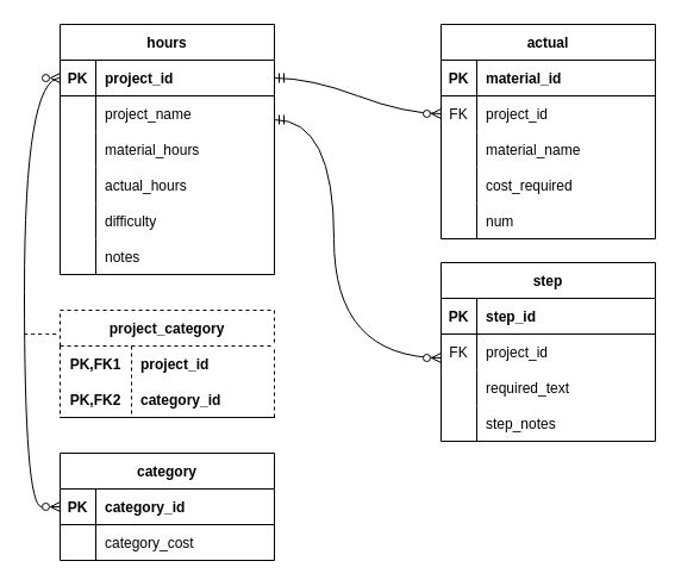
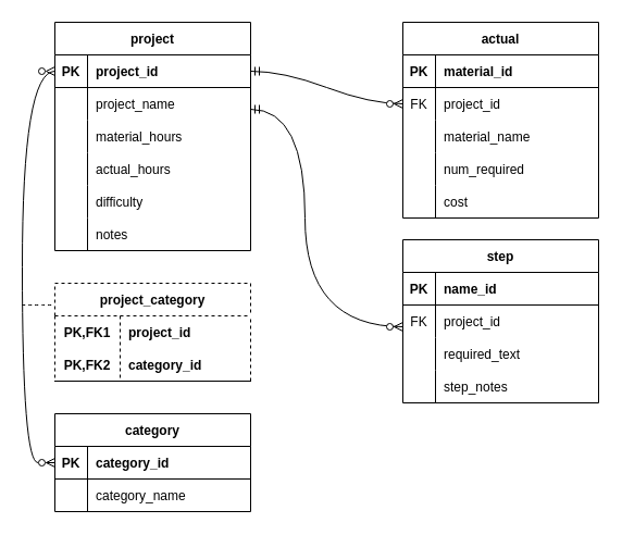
  <mxCell id="0" />
  <mxCell id="1" parent="0" />
- <mxCell id="2" value="hours" style="shape=table;startSize=30;container=1;collapsible=1;childLayout=tableLayout;fixedRows=1;rowLines=0;fontStyle=1;align=center;resizeLast=1;" vertex="1" parent="1"><mxGeometry x="50" y="20" width="180" height="210" as="geometry" /></mxCell>
+ <mxCell id="2" value="project" style="shape=table;startSize=30;container=1;collapsible=1;childLayout=tableLayout;fixedRows=1;rowLines=0;fontStyle=1;align=center;resizeLast=1;" vertex="1" parent="1"><mxGeometry x="50" y="20" width="180" height="210" as="geometry" /></mxCell>
  <mxCell id="3" value="" style="shape=tableRow;horizontal=0;startSize=0;swimlaneHead=0;swimlaneBody=0;fillColor=none;collapsible=0;dropTarget=0;points=[[0,0.5],[1,0.5]];portConstraint=eastwest;top=0;left=0;right=0;bottom=1;" vertex="1" parent="2"><mxGeometry y="30" width="180" height="30" as="geometry" /></mxCell>
  <mxCell id="4" value="PK" style="shape=partialRectangle;connectable=0;fillColor=none;top=0;left=0;bottom=0;right=0;fontStyle=1;overflow=hidden;" vertex="1" parent="3"><mxGeometry width="30" height="30" as="geometry"><mxRectangle width="30" height="30" as="alternateBounds" /></mxGeometry></mxCell>
  <mxCell id="5" value="project_id" style="shape=partialRectangle;connectable=0;fillColor=none;top=0;left=0;bottom=0;right=0;align=left;spacingLeft=6;fontStyle=1;overflow=hidden;" vertex="1" parent="3"><mxGeometry x="30" width="150" height="30" as="geometry"><mxRectangle width="150" height="30" as="alternateBounds" /></mxGeometry></mxCell>
  <mxCell id="6" value="" style="shape=tableRow;horizontal=0;startSize=0;swimlaneHead=0;swimlaneBody=0;fillColor=none;collapsible=0;dropTarget=0;points=[[0,0.5],[1,0.5]];portConstraint=eastwest;top=0;left=0;right=0;bottom=0;" vertex="1" parent="2"><mxGeometry y="60" width="180" height="30" as="geometry" /></mxCell>
  <mxCell id="7" value="" style="shape=partialRectangle;connectable=0;fillColor=none;top=0;left=0;bottom=0;right=0;editable=1;overflow=hidden;" vertex="1" parent="6"><mxGeometry width="30" height="30" as="geometry"><mxRectangle width="30" height="30" as="alternateBounds" /></mxGeometry></mxCell>
  <mxCell id="8" value="project_name" style="shape=partialRectangle;connectable=0;fillColor=none;top=0;left=0;bottom=0;right=0;align=left;spacingLeft=6;overflow=hidden;" vertex="1" parent="6"><mxGeometry x="30" width="150" height="30" as="geometry"><mxRectangle width="150" height="30" as="alternateBounds" /></mxGeometry></mxCell>
  <mxCell id="9" value="" style="shape=tableRow;horizontal=0;startSize=0;swimlaneHead=0;swimlaneBody=0;fillColor=none;collapsible=0;dropTarget=0;points=[[0,0.5],[1,0.5]];portConstraint=eastwest;top=0;left=0;right=0;bottom=0;" vertex="1" parent="2"><mxGeometry y="90" width="180" height="30" as="geometry" /></mxCell>
  <mxCell id="10" value="" style="shape=partialRectangle;connectable=0;fillColor=none;top=0;left=0;bottom=0;right=0;editable=1;overflow=hidden;" vertex="1" parent="9"><mxGeometry width="30" height="30" as="geometry"><mxRectangle width="30" height="30" as="alternateBounds" /></mxGeometry></mxCell>
  <mxCell id="11" value="material_hours" style="shape=partialRectangle;connectable=0;fillColor=none;top=0;left=0;bottom=0;right=0;align=left;spacingLeft=6;overflow=hidden;" vertex="1" parent="9"><mxGeometry x="30" width="150" height="30" as="geometry"><mxRectangle width="150" height="30" as="alternateBounds" /></mxGeometry></mxCell>
  <mxCell id="12" value="" style="shape=tableRow;horizontal=0;startSize=0;swimlaneHead=0;swimlaneBody=0;fillColor=none;collapsible=0;dropTarget=0;points=[[0,0.5],[1,0.5]];portConstraint=eastwest;top=0;left=0;right=0;bottom=0;" vertex="1" parent="2"><mxGeometry y="120" width="180" height="30" as="geometry" /></mxCell>
  <mxCell id="13" value="" style="shape=partialRectangle;connectable=0;fillColor=none;top=0;left=0;bottom=0;right=0;editable=1;overflow=hidden;" vertex="1" parent="12"><mxGeometry width="30" height="30" as="geometry"><mxRectangle width="30" height="30" as="alternateBounds" /></mxGeometry></mxCell>
  <mxCell id="14" value="actual_hours" style="shape=partialRectangle;connectable=0;fillColor=none;top=0;left=0;bottom=0;right=0;align=left;spacingLeft=6;overflow=hidden;" vertex="1" parent="12"><mxGeometry x="30" width="150" height="30" as="geometry"><mxRectangle width="150" height="30" as="alternateBounds" /></mxGeometry></mxCell>
  <mxCell id="15" style="shape=tableRow;horizontal=0;startSize=0;swimlaneHead=0;swimlaneBody=0;fillColor=none;collapsible=0;dropTarget=0;points=[[0,0.5],[1,0.5]];portConstraint=eastwest;top=0;left=0;right=0;bottom=0;" vertex="1" parent="2"><mxGeometry y="150" width="180" height="30" as="geometry" /></mxCell>
  <mxCell id="16" style="shape=partialRectangle;connectable=0;fillColor=none;top=0;left=0;bottom=0;right=0;editable=1;overflow=hidden;" vertex="1" parent="15"><mxGeometry width="30" height="30" as="geometry"><mxRectangle width="30" height="30" as="alternateBounds" /></mxGeometry></mxCell>
  <mxCell id="17" value="difficulty" style="shape=partialRectangle;connectable=0;fillColor=none;top=0;left=0;bottom=0;right=0;align=left;spacingLeft=6;overflow=hidden;" vertex="1" parent="15"><mxGeometry x="30" width="150" height="30" as="geometry"><mxRectangle width="150" height="30" as="alternateBounds" /></mxGeometry></mxCell>
  <mxCell id="18" style="shape=tableRow;horizontal=0;startSize=0;swimlaneHead=0;swimlaneBody=0;fillColor=none;collapsible=0;dropTarget=0;points=[[0,0.5],[1,0.5]];portConstraint=eastwest;top=0;left=0;right=0;bottom=0;" vertex="1" parent="2"><mxGeometry y="180" width="180" height="30" as="geometry" /></mxCell>
  <mxCell id="19" style="shape=partialRectangle;connectable=0;fillColor=none;top=0;left=0;bottom=0;right=0;editable=1;overflow=hidden;" vertex="1" parent="18"><mxGeometry width="30" height="30" as="geometry"><mxRectangle width="30" height="30" as="alternateBounds" /></mxGeometry></mxCell>
  <mxCell id="20" value="notes" style="shape=partialRectangle;connectable=0;fillColor=none;top=0;left=0;bottom=0;right=0;align=left;spacingLeft=6;overflow=hidden;" vertex="1" parent="18"><mxGeometry x="30" width="150" height="30" as="geometry"><mxRectangle width="150" height="30" as="alternateBounds" /></mxGeometry></mxCell>
  <mxCell id="21" value="actual" style="shape=table;startSize=30;container=1;collapsible=1;childLayout=tableLayout;fixedRows=1;rowLines=0;fontStyle=1;align=center;resizeLast=1;" vertex="1" parent="1"><mxGeometry x="370" y="20" width="180" height="180" as="geometry" /></mxCell>
  <mxCell id="22" value="" style="shape=tableRow;horizontal=0;startSize=0;swimlaneHead=0;swimlaneBody=0;fillColor=none;collapsible=0;dropTarget=0;points=[[0,0.5],[1,0.5]];portConstraint=eastwest;top=0;left=0;right=0;bottom=1;" vertex="1" parent="21"><mxGeometry y="30" width="180" height="30" as="geometry" /></mxCell>
  <mxCell id="23" value="PK" style="shape=partialRectangle;connectable=0;fillColor=none;top=0;left=0;bottom=0;right=0;fontStyle=1;overflow=hidden;" vertex="1" parent="22"><mxGeometry width="30" height="30" as="geometry"><mxRectangle width="30" height="30" as="alternateBounds" /></mxGeometry></mxCell>
  <mxCell id="24" value="material_id" style="shape=partialRectangle;connectable=0;fillColor=none;top=0;left=0;bottom=0;right=0;align=left;spacingLeft=6;fontStyle=1;overflow=hidden;" vertex="1" parent="22"><mxGeometry x="30" width="150" height="30" as="geometry"><mxRectangle width="150" height="30" as="alternateBounds" /></mxGeometry></mxCell>
  <mxCell id="25" value="" style="shape=tableRow;horizontal=0;startSize=0;swimlaneHead=0;swimlaneBody=0;fillColor=none;collapsible=0;dropTarget=0;points=[[0,0.5],[1,0.5]];portConstraint=eastwest;top=0;left=0;right=0;bottom=0;" vertex="1" parent="21"><mxGeometry y="60" width="180" height="30" as="geometry" /></mxCell>
  <mxCell id="26" value="FK" style="shape=partialRectangle;connectable=0;fillColor=none;top=0;left=0;bottom=0;right=0;editable=1;overflow=hidden;" vertex="1" parent="25"><mxGeometry width="30" height="30" as="geometry"><mxRectangle width="30" height="30" as="alternateBounds" /></mxGeometry></mxCell>
  <mxCell id="27" value="project_id" style="shape=partialRectangle;connectable=0;fillColor=none;top=0;left=0;bottom=0;right=0;align=left;spacingLeft=6;overflow=hidden;" vertex="1" parent="25"><mxGeometry x="30" width="150" height="30" as="geometry"><mxRectangle width="150" height="30" as="alternateBounds" /></mxGeometry></mxCell>
  <mxCell id="28" value="" style="shape=tableRow;horizontal=0;startSize=0;swimlaneHead=0;swimlaneBody=0;fillColor=none;collapsible=0;dropTarget=0;points=[[0,0.5],[1,0.5]];portConstraint=eastwest;top=0;left=0;right=0;bottom=0;" vertex="1" parent="21"><mxGeometry y="90" width="180" height="30" as="geometry" /></mxCell>
  <mxCell id="29" value="" style="shape=partialRectangle;connectable=0;fillColor=none;top=0;left=0;bottom=0;right=0;editable=1;overflow=hidden;" vertex="1" parent="28"><mxGeometry width="30" height="30" as="geometry"><mxRectangle width="30" height="30" as="alternateBounds" /></mxGeometry></mxCell>
  <mxCell id="30" value="material_name" style="shape=partialRectangle;connectable=0;fillColor=none;top=0;left=0;bottom=0;right=0;align=left;spacingLeft=6;overflow=hidden;" vertex="1" parent="28"><mxGeometry x="30" width="150" height="30" as="geometry"><mxRectangle width="150" height="30" as="alternateBounds" /></mxGeometry></mxCell>
  <mxCell id="31" value="" style="shape=tableRow;horizontal=0;startSize=0;swimlaneHead=0;swimlaneBody=0;fillColor=none;collapsible=0;dropTarget=0;points=[[0,0.5],[1,0.5]];portConstraint=eastwest;top=0;left=0;right=0;bottom=0;" vertex="1" parent="21"><mxGeometry y="120" width="180" height="30" as="geometry" /></mxCell>
  <mxCell id="32" value="" style="shape=partialRectangle;connectable=0;fillColor=none;top=0;left=0;bottom=0;right=0;editable=1;overflow=hidden;" vertex="1" parent="31"><mxGeometry width="30" height="30" as="geometry"><mxRectangle width="30" height="30" as="alternateBounds" /></mxGeometry></mxCell>
- <mxCell id="33" value="cost_required" style="shape=partialRectangle;connectable=0;fillColor=none;top=0;left=0;bottom=0;right=0;align=left;spacingLeft=6;overflow=hidden;" vertex="1" parent="31"><mxGeometry x="30" width="150" height="30" as="geometry"><mxRectangle width="150" height="30" as="alternateBounds" /></mxGeometry></mxCell>
+ <mxCell id="33" value="num_required" style="shape=partialRectangle;connectable=0;fillColor=none;top=0;left=0;bottom=0;right=0;align=left;spacingLeft=6;overflow=hidden;" vertex="1" parent="31"><mxGeometry x="30" width="150" height="30" as="geometry"><mxRectangle width="150" height="30" as="alternateBounds" /></mxGeometry></mxCell>
  <mxCell id="34" style="shape=tableRow;horizontal=0;startSize=0;swimlaneHead=0;swimlaneBody=0;fillColor=none;collapsible=0;dropTarget=0;points=[[0,0.5],[1,0.5]];portConstraint=eastwest;top=0;left=0;right=0;bottom=0;" vertex="1" parent="21"><mxGeometry y="150" width="180" height="30" as="geometry" /></mxCell>
  <mxCell id="35" style="shape=partialRectangle;connectable=0;fillColor=none;top=0;left=0;bottom=0;right=0;editable=1;overflow=hidden;" vertex="1" parent="34"><mxGeometry width="30" height="30" as="geometry"><mxRectangle width="30" height="30" as="alternateBounds" /></mxGeometry></mxCell>
- <mxCell id="36" value="num" style="shape=partialRectangle;connectable=0;fillColor=none;top=0;left=0;bottom=0;right=0;align=left;spacingLeft=6;overflow=hidden;" vertex="1" parent="34"><mxGeometry x="30" width="150" height="30" as="geometry"><mxRectangle width="150" height="30" as="alternateBounds" /></mxGeometry></mxCell>
+ <mxCell id="36" value="cost" style="shape=partialRectangle;connectable=0;fillColor=none;top=0;left=0;bottom=0;right=0;align=left;spacingLeft=6;overflow=hidden;" vertex="1" parent="34"><mxGeometry x="30" width="150" height="30" as="geometry"><mxRectangle width="150" height="30" as="alternateBounds" /></mxGeometry></mxCell>
  <mxCell id="37" value="step" style="shape=table;startSize=30;container=1;collapsible=1;childLayout=tableLayout;fixedRows=1;rowLines=0;fontStyle=1;align=center;resizeLast=1;" vertex="1" parent="1"><mxGeometry x="370" y="220" width="180" height="150" as="geometry" /></mxCell>
  <mxCell id="38" value="" style="shape=tableRow;horizontal=0;startSize=0;swimlaneHead=0;swimlaneBody=0;fillColor=none;collapsible=0;dropTarget=0;points=[[0,0.5],[1,0.5]];portConstraint=eastwest;top=0;left=0;right=0;bottom=1;" vertex="1" parent="37"><mxGeometry y="30" width="180" height="30" as="geometry" /></mxCell>
  <mxCell id="39" value="PK" style="shape=partialRectangle;connectable=0;fillColor=none;top=0;left=0;bottom=0;right=0;fontStyle=1;overflow=hidden;" vertex="1" parent="38"><mxGeometry width="30" height="30" as="geometry"><mxRectangle width="30" height="30" as="alternateBounds" /></mxGeometry></mxCell>
- <mxCell id="40" value="step_id" style="shape=partialRectangle;connectable=0;fillColor=none;top=0;left=0;bottom=0;right=0;align=left;spacingLeft=6;fontStyle=1;overflow=hidden;" vertex="1" parent="38"><mxGeometry x="30" width="150" height="30" as="geometry"><mxRectangle width="150" height="30" as="alternateBounds" /></mxGeometry></mxCell>
+ <mxCell id="40" value="name_id" style="shape=partialRectangle;connectable=0;fillColor=none;top=0;left=0;bottom=0;right=0;align=left;spacingLeft=6;fontStyle=1;overflow=hidden;" vertex="1" parent="38"><mxGeometry x="30" width="150" height="30" as="geometry"><mxRectangle width="150" height="30" as="alternateBounds" /></mxGeometry></mxCell>
  <mxCell id="41" value="" style="shape=tableRow;horizontal=0;startSize=0;swimlaneHead=0;swimlaneBody=0;fillColor=none;collapsible=0;dropTarget=0;points=[[0,0.5],[1,0.5]];portConstraint=eastwest;top=0;left=0;right=0;bottom=0;" vertex="1" parent="37"><mxGeometry y="60" width="180" height="30" as="geometry" /></mxCell>
  <mxCell id="42" value="FK" style="shape=partialRectangle;connectable=0;fillColor=none;top=0;left=0;bottom=0;right=0;editable=1;overflow=hidden;" vertex="1" parent="41"><mxGeometry width="30" height="30" as="geometry"><mxRectangle width="30" height="30" as="alternateBounds" /></mxGeometry></mxCell>
  <mxCell id="43" value="project_id" style="shape=partialRectangle;connectable=0;fillColor=none;top=0;left=0;bottom=0;right=0;align=left;spacingLeft=6;overflow=hidden;" vertex="1" parent="41"><mxGeometry x="30" width="150" height="30" as="geometry"><mxRectangle width="150" height="30" as="alternateBounds" /></mxGeometry></mxCell>
  <mxCell id="44" value="" style="shape=tableRow;horizontal=0;startSize=0;swimlaneHead=0;swimlaneBody=0;fillColor=none;collapsible=0;dropTarget=0;points=[[0,0.5],[1,0.5]];portConstraint=eastwest;top=0;left=0;right=0;bottom=0;" vertex="1" parent="37"><mxGeometry y="90" width="180" height="30" as="geometry" /></mxCell>
  <mxCell id="45" value="" style="shape=partialRectangle;connectable=0;fillColor=none;top=0;left=0;bottom=0;right=0;editable=1;overflow=hidden;" vertex="1" parent="44"><mxGeometry width="30" height="30" as="geometry"><mxRectangle width="30" height="30" as="alternateBounds" /></mxGeometry></mxCell>
  <mxCell id="46" value="required_text" style="shape=partialRectangle;connectable=0;fillColor=none;top=0;left=0;bottom=0;right=0;align=left;spacingLeft=6;overflow=hidden;" vertex="1" parent="44"><mxGeometry x="30" width="150" height="30" as="geometry"><mxRectangle width="150" height="30" as="alternateBounds" /></mxGeometry></mxCell>
  <mxCell id="47" value="" style="shape=tableRow;horizontal=0;startSize=0;swimlaneHead=0;swimlaneBody=0;fillColor=none;collapsible=0;dropTarget=0;points=[[0,0.5],[1,0.5]];portConstraint=eastwest;top=0;left=0;right=0;bottom=0;" vertex="1" parent="37"><mxGeometry y="120" width="180" height="30" as="geometry" /></mxCell>
  <mxCell id="48" value="" style="shape=partialRectangle;connectable=0;fillColor=none;top=0;left=0;bottom=0;right=0;editable=1;overflow=hidden;" vertex="1" parent="47"><mxGeometry width="30" height="30" as="geometry"><mxRectangle width="30" height="30" as="alternateBounds" /></mxGeometry></mxCell>
  <mxCell id="49" value="step_notes" style="shape=partialRectangle;connectable=0;fillColor=none;top=0;left=0;bottom=0;right=0;align=left;spacingLeft=6;overflow=hidden;" vertex="1" parent="47"><mxGeometry x="30" width="150" height="30" as="geometry"><mxRectangle width="150" height="30" as="alternateBounds" /></mxGeometry></mxCell>
  <mxCell id="50" value="project_category" style="shape=table;startSize=30;container=1;collapsible=1;childLayout=tableLayout;fixedRows=1;rowLines=0;fontStyle=1;align=center;resizeLast=1;dashed=1;" vertex="1" parent="1"><mxGeometry x="50" y="260" width="180" height="90" as="geometry" /></mxCell>
  <mxCell id="51" value="" style="shape=tableRow;horizontal=0;startSize=0;swimlaneHead=0;swimlaneBody=0;fillColor=none;collapsible=0;dropTarget=0;points=[[0,0.5],[1,0.5]];portConstraint=eastwest;top=0;left=0;right=0;bottom=0;" vertex="1" parent="50"><mxGeometry y="30" width="180" height="30" as="geometry" /></mxCell>
  <mxCell id="52" value="PK,FK1" style="shape=partialRectangle;connectable=0;fillColor=none;top=0;left=0;bottom=0;right=0;fontStyle=1;overflow=hidden;dashed=1;" vertex="1" parent="51"><mxGeometry width="60" height="30" as="geometry"><mxRectangle width="60" height="30" as="alternateBounds" /></mxGeometry></mxCell>
  <mxCell id="53" value="project_id" style="shape=partialRectangle;connectable=0;fillColor=none;top=0;left=0;bottom=0;right=0;align=left;spacingLeft=6;fontStyle=1;overflow=hidden;" vertex="1" parent="51"><mxGeometry x="60" width="120" height="30" as="geometry"><mxRectangle width="120" height="30" as="alternateBounds" /></mxGeometry></mxCell>
  <mxCell id="54" value="" style="shape=tableRow;horizontal=0;startSize=0;swimlaneHead=0;swimlaneBody=0;fillColor=none;collapsible=0;dropTarget=0;points=[[0,0.5],[1,0.5]];portConstraint=eastwest;top=0;left=0;right=0;bottom=1;" vertex="1" parent="50"><mxGeometry y="60" width="180" height="30" as="geometry" /></mxCell>
  <mxCell id="55" value="PK,FK2" style="shape=partialRectangle;connectable=0;fillColor=none;top=0;left=0;bottom=0;right=0;fontStyle=1;overflow=hidden;dashed=1;" vertex="1" parent="54"><mxGeometry width="60" height="30" as="geometry"><mxRectangle width="60" height="30" as="alternateBounds" /></mxGeometry></mxCell>
  <mxCell id="56" value="category_id" style="shape=partialRectangle;connectable=0;fillColor=none;top=0;left=0;bottom=0;right=0;align=left;spacingLeft=6;fontStyle=1;overflow=hidden;dashed=1;" vertex="1" parent="54"><mxGeometry x="60" width="120" height="30" as="geometry"><mxRectangle width="120" height="30" as="alternateBounds" /></mxGeometry></mxCell>
  <mxCell id="57" value="category" style="shape=table;startSize=30;container=1;collapsible=1;childLayout=tableLayout;fixedRows=1;rowLines=0;fontStyle=1;align=center;resizeLast=1;" vertex="1" parent="1"><mxGeometry x="50" y="380" width="180" height="90" as="geometry" /></mxCell>
  <mxCell id="58" value="" style="shape=tableRow;horizontal=0;startSize=0;swimlaneHead=0;swimlaneBody=0;fillColor=none;collapsible=0;dropTarget=0;points=[[0,0.5],[1,0.5]];portConstraint=eastwest;top=0;left=0;right=0;bottom=1;" vertex="1" parent="57"><mxGeometry y="30" width="180" height="30" as="geometry" /></mxCell>
  <mxCell id="59" value="PK" style="shape=partialRectangle;connectable=0;fillColor=none;top=0;left=0;bottom=0;right=0;fontStyle=1;overflow=hidden;" vertex="1" parent="58"><mxGeometry width="30" height="30" as="geometry"><mxRectangle width="30" height="30" as="alternateBounds" /></mxGeometry></mxCell>
  <mxCell id="60" value="category_id" style="shape=partialRectangle;connectable=0;fillColor=none;top=0;left=0;bottom=0;right=0;align=left;spacingLeft=6;fontStyle=1;overflow=hidden;" vertex="1" parent="58"><mxGeometry x="30" width="150" height="30" as="geometry"><mxRectangle width="150" height="30" as="alternateBounds" /></mxGeometry></mxCell>
  <mxCell id="61" value="" style="shape=tableRow;horizontal=0;startSize=0;swimlaneHead=0;swimlaneBody=0;fillColor=none;collapsible=0;dropTarget=0;points=[[0,0.5],[1,0.5]];portConstraint=eastwest;top=0;left=0;right=0;bottom=0;" vertex="1" parent="57"><mxGeometry y="60" width="180" height="30" as="geometry" /></mxCell>
  <mxCell id="62" value="" style="shape=partialRectangle;connectable=0;fillColor=none;top=0;left=0;bottom=0;right=0;editable=1;overflow=hidden;" vertex="1" parent="61"><mxGeometry width="30" height="30" as="geometry"><mxRectangle width="30" height="30" as="alternateBounds" /></mxGeometry></mxCell>
- <mxCell id="63" value="category_cost" style="shape=partialRectangle;connectable=0;fillColor=none;top=0;left=0;bottom=0;right=0;align=left;spacingLeft=6;overflow=hidden;" vertex="1" parent="61"><mxGeometry x="30" width="150" height="30" as="geometry"><mxRectangle width="150" height="30" as="alternateBounds" /></mxGeometry></mxCell>
+ <mxCell id="63" value="category_name" style="shape=partialRectangle;connectable=0;fillColor=none;top=0;left=0;bottom=0;right=0;align=left;spacingLeft=6;overflow=hidden;" vertex="1" parent="61"><mxGeometry x="30" width="150" height="30" as="geometry"><mxRectangle width="150" height="30" as="alternateBounds" /></mxGeometry></mxCell>
  <mxCell id="64" value="" style="edgeStyle=orthogonalEdgeStyle;fontSize=12;html=1;endArrow=ERzeroToMany;endFill=1;rounded=0;curved=1;startArrow=ERmandOne;startFill=0;" edge="1" parent="1" source="6"><mxGeometry x="1" y="-85" width="100" height="100" relative="1" as="geometry"><mxPoint x="270" y="400" as="sourcePoint" /><mxPoint x="370" y="300" as="targetPoint" /><Array as="points"><mxPoint x="280" y="100" /><mxPoint x="280" y="300" /></Array><mxPoint x="60" y="-25" as="offset" /></mxGeometry></mxCell>
  <mxCell id="65" value="" style="edgeStyle=entityRelationEdgeStyle;fontSize=12;html=1;endArrow=ERzeroToMany;endFill=1;rounded=0;curved=1;exitX=1;exitY=0.5;exitDx=0;exitDy=0;entryX=0;entryY=0.5;entryDx=0;entryDy=0;startArrow=ERmandOne;startFill=0;" edge="1" parent="1" source="3" target="25"><mxGeometry width="100" height="100" relative="1" as="geometry"><mxPoint x="350" y="150" as="sourcePoint" /><mxPoint x="450" y="50" as="targetPoint" /></mxGeometry></mxCell>
  <mxCell id="66" value="" style="edgeStyle=orthogonalEdgeStyle;fontSize=12;html=1;endArrow=ERzeroToMany;endFill=1;rounded=0;curved=1;exitX=0;exitY=0.5;exitDx=0;exitDy=0;entryX=0;entryY=0.5;entryDx=0;entryDy=0;startArrow=ERzeroToMany;startFill=0;" edge="1" parent="1" source="58" target="3"><mxGeometry width="100" height="100" relative="1" as="geometry"><mxPoint y="150" as="sourcePoint" x="10" /><mxPoint x="110" y="50" as="targetPoint" /><Array as="points"><mxPoint x="20" y="425" /><mxPoint x="20" y="65" /></Array></mxGeometry></mxCell>
  <mxCell id="67" value="" style="endArrow=none;html=1;rounded=0;curved=1;dashed=1;" edge="1" parent="1"><mxGeometry relative="1" as="geometry"><mxPoint x="20" y="280" as="sourcePoint" /><mxPoint x="50" y="280" as="targetPoint" /></mxGeometry></mxCell>
